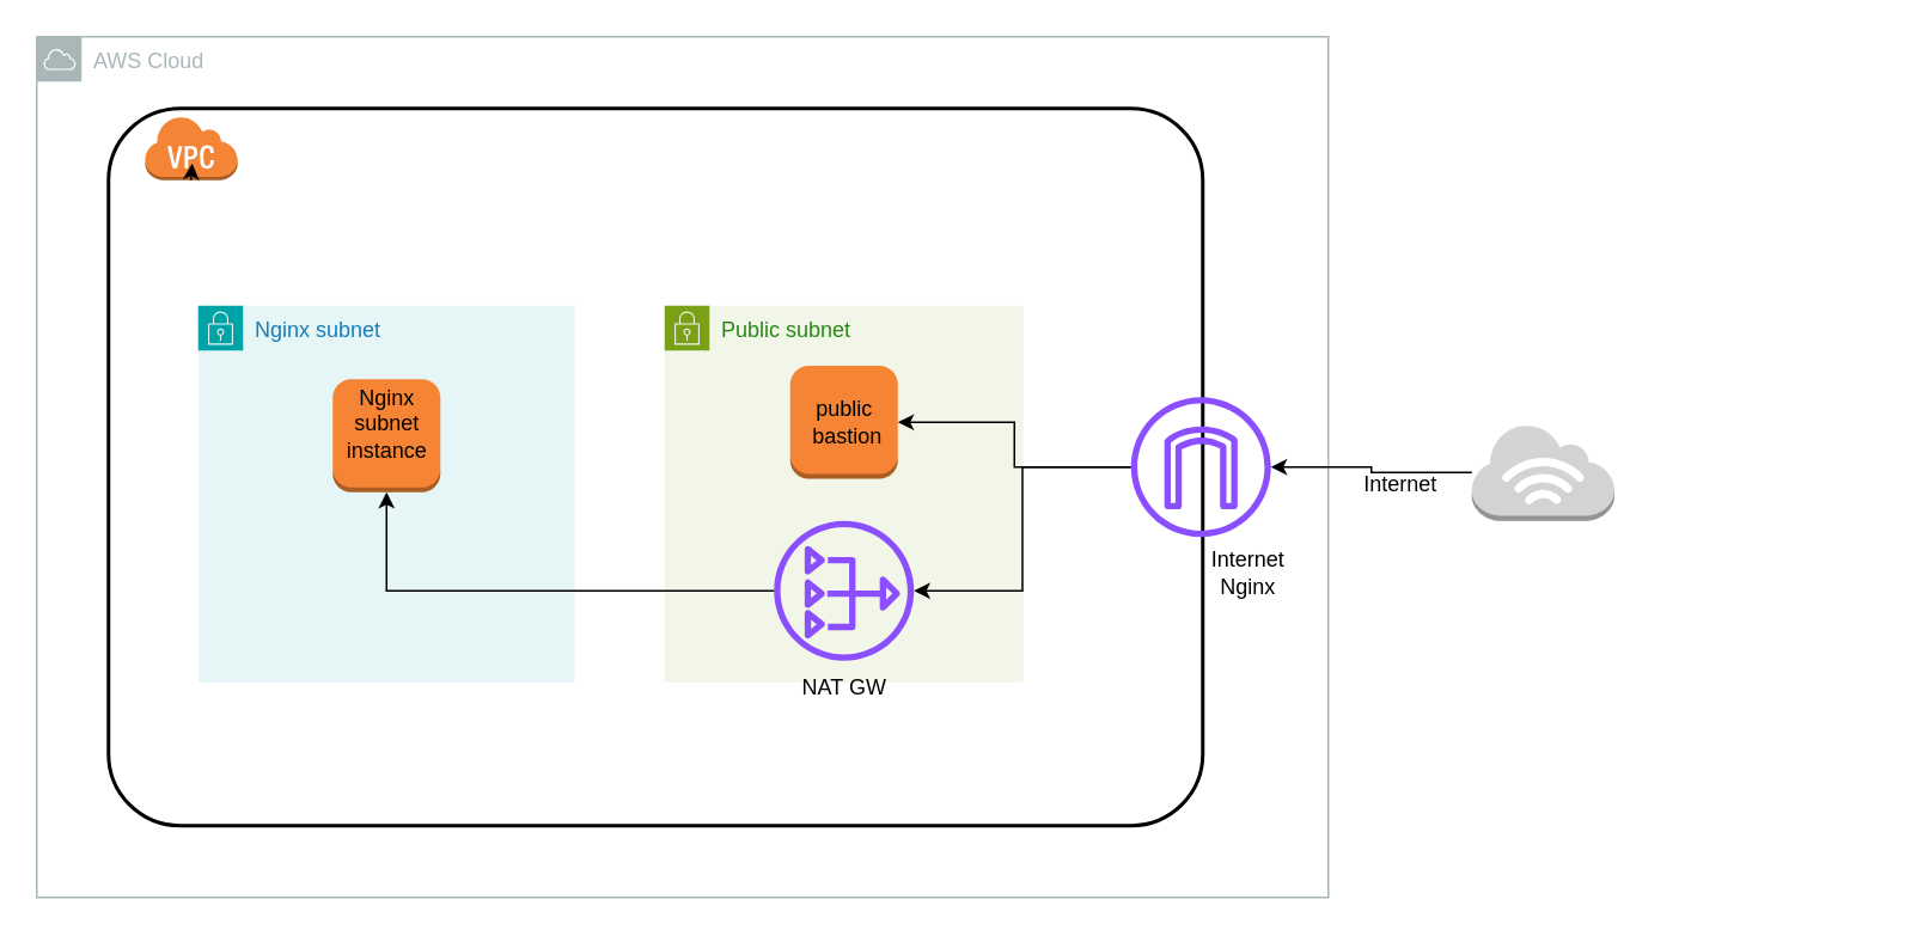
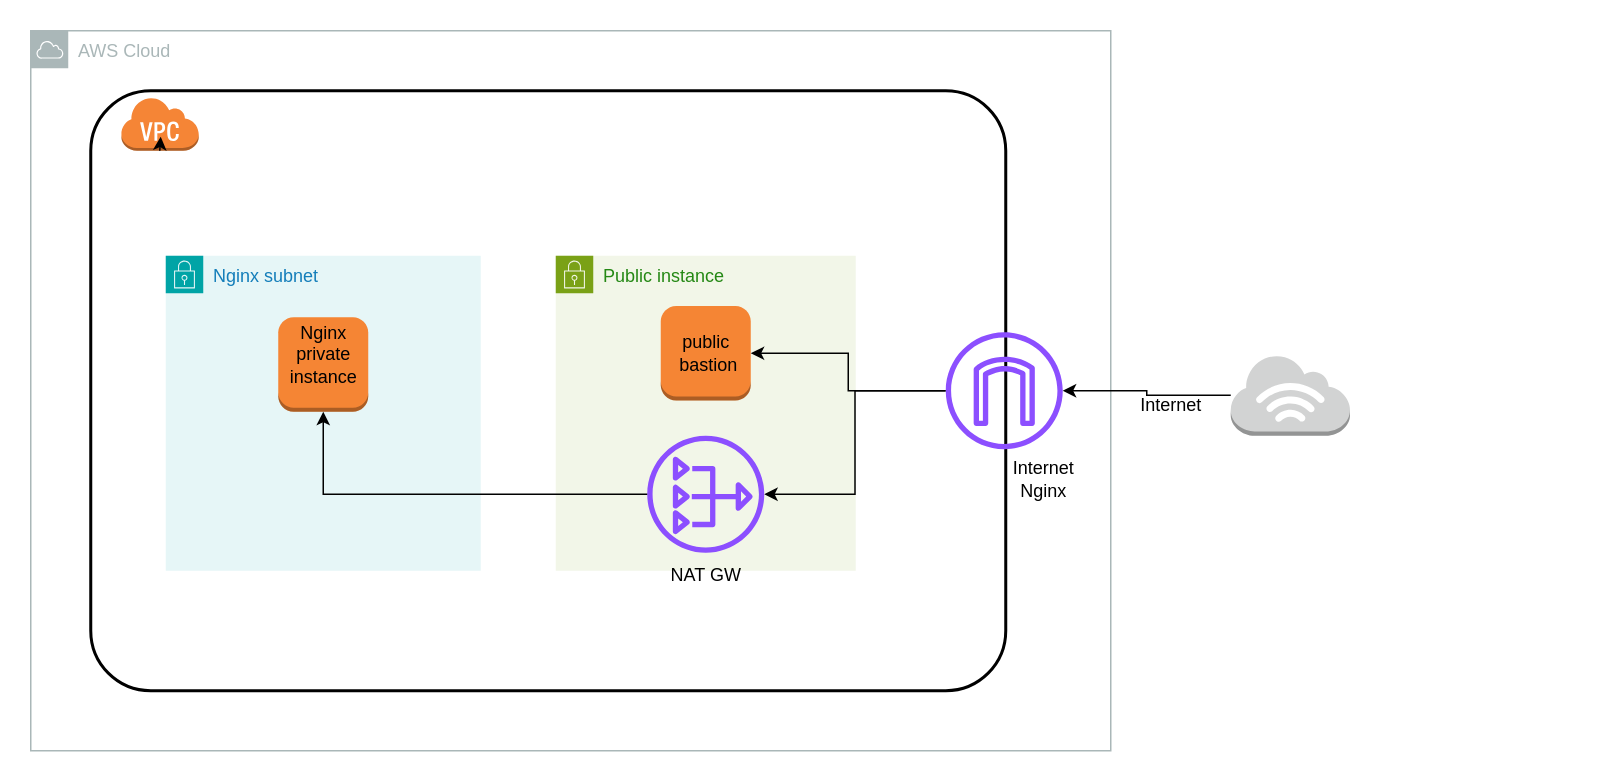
  <mxCell id="0" />
  <mxCell id="1" parent="0" />
  <mxCell id="2" style="edgeStyle=orthogonalEdgeStyle;rounded=0;orthogonalLoop=1;jettySize=auto;html=1;exitX=1;exitY=1;exitDx=0;exitDy=0;" edge="1" parent="1"><mxGeometry relative="1" as="geometry"><mxPoint x="1050" y="500" as="targetPoint" /><mxPoint x="1050" y="500" as="sourcePoint" /></mxGeometry></mxCell>
  <mxCell id="3" value="AWS Cloud" style="sketch=0;outlineConnect=0;gradientColor=none;html=1;whiteSpace=wrap;fontSize=12;fontStyle=0;shape=mxgraph.aws4.group;grIcon=mxgraph.aws4.group_aws_cloud;strokeColor=#AAB7B8;fillColor=none;verticalAlign=top;align=left;spacingLeft=30;fontColor=#AAB7B8;dashed=0;" vertex="1" parent="1"><mxGeometry x="20" y="20" width="720" height="480" as="geometry" /></mxCell>
  <mxCell id="4" value="" style="rounded=1;arcSize=10;dashed=0;fillColor=none;gradientColor=none;strokeWidth=2;" vertex="1" parent="1"><mxGeometry x="60" y="60" width="610" height="400" as="geometry" /></mxCell>
  <mxCell id="5" value="" style="dashed=0;html=1;shape=mxgraph.aws3.virtual_private_cloud;fillColor=#F58536;gradientColor=none;dashed=0;" vertex="1" parent="1"><mxGeometry x="80" y="64" width="52" height="36" as="geometry" /></mxCell>
- <mxCell id="6" value="Public subnet" style="points=[[0,0],[0.25,0],[0.5,0],[0.75,0],[1,0],[1,0.25],[1,0.5],[1,0.75],[1,1],[0.75,1],[0.5,1],[0.25,1],[0,1],[0,0.75],[0,0.5],[0,0.25]];outlineConnect=0;gradientColor=none;html=1;whiteSpace=wrap;fontSize=12;fontStyle=0;container=1;pointerEvents=0;collapsible=0;recursiveResize=0;shape=mxgraph.aws4.group;grIcon=mxgraph.aws4.group_security_group;grStroke=0;strokeColor=#7AA116;fillColor=#F2F6E8;verticalAlign=top;align=left;spacingLeft=30;fontColor=#248814;dashed=0;" vertex="1" parent="1"><mxGeometry x="370" y="170" width="200" height="210" as="geometry" /></mxCell>
+ <mxCell id="6" value="Public instance" style="points=[[0,0],[0.25,0],[0.5,0],[0.75,0],[1,0],[1,0.25],[1,0.5],[1,0.75],[1,1],[0.75,1],[0.5,1],[0.25,1],[0,1],[0,0.75],[0,0.5],[0,0.25]];outlineConnect=0;gradientColor=none;html=1;whiteSpace=wrap;fontSize=12;fontStyle=0;container=1;pointerEvents=0;collapsible=0;recursiveResize=0;shape=mxgraph.aws4.group;grIcon=mxgraph.aws4.group_security_group;grStroke=0;strokeColor=#7AA116;fillColor=#F2F6E8;verticalAlign=top;align=left;spacingLeft=30;fontColor=#248814;dashed=0;" vertex="1" parent="1"><mxGeometry x="370" y="170" width="200" height="210" as="geometry" /></mxCell>
  <mxCell id="7" value="" style="outlineConnect=0;dashed=0;verticalLabelPosition=bottom;verticalAlign=top;align=center;html=1;shape=mxgraph.aws3.instance;fillColor=#F58534;gradientColor=none;" vertex="1" parent="6"><mxGeometry x="70" y="33.5" width="60" height="63" as="geometry" /></mxCell>
  <mxCell id="8" value="public&lt;div&gt;&amp;nbsp;bastion&lt;/div&gt;" style="text;html=1;align=center;verticalAlign=middle;resizable=0;points=[];autosize=1;strokeColor=none;fillColor=none;" vertex="1" parent="6"><mxGeometry x="65" y="45" width="70" height="40" as="geometry" /></mxCell>
  <mxCell id="9" value="Nginx subnet" style="points=[[0,0],[0.25,0],[0.5,0],[0.75,0],[1,0],[1,0.25],[1,0.5],[1,0.75],[1,1],[0.75,1],[0.5,1],[0.25,1],[0,1],[0,0.75],[0,0.5],[0,0.25]];outlineConnect=0;gradientColor=none;html=1;whiteSpace=wrap;fontSize=12;fontStyle=0;container=1;pointerEvents=0;collapsible=0;recursiveResize=0;shape=mxgraph.aws4.group;grIcon=mxgraph.aws4.group_security_group;grStroke=0;strokeColor=#00A4A6;fillColor=#E6F6F7;verticalAlign=top;align=left;spacingLeft=30;fontColor=#147EBA;dashed=0;" vertex="1" parent="1"><mxGeometry x="110" y="170" width="210" height="210" as="geometry" /></mxCell>
  <mxCell id="10" value="" style="outlineConnect=0;dashed=0;verticalLabelPosition=bottom;verticalAlign=top;align=center;html=1;shape=mxgraph.aws3.instance;fillColor=#F58534;gradientColor=none;" vertex="1" parent="9"><mxGeometry x="75" y="41" width="60" height="63" as="geometry" /></mxCell>
- <mxCell id="11" value="Nginx&lt;br&gt;subnet&lt;br&gt;instance" style="text;html=1;align=center;verticalAlign=middle;resizable=0;points=[];autosize=1;strokeColor=none;fillColor=none;" vertex="1" parent="9"><mxGeometry x="70" y="36" width="70" height="60" as="geometry" /></mxCell>
+ <mxCell id="11" value="Nginx&lt;br&gt;private&lt;br&gt;instance" style="text;html=1;align=center;verticalAlign=middle;resizable=0;points=[];autosize=1;strokeColor=none;fillColor=none;" vertex="1" parent="9"><mxGeometry x="70" y="36" width="70" height="60" as="geometry" /></mxCell>
  <mxCell id="12" style="edgeStyle=orthogonalEdgeStyle;rounded=0;orthogonalLoop=1;jettySize=auto;html=1;" edge="1" parent="1" source="14" target="18"><mxGeometry relative="1" as="geometry" /></mxCell>
  <mxCell id="13" style="edgeStyle=orthogonalEdgeStyle;rounded=0;orthogonalLoop=1;jettySize=auto;html=1;" edge="1" parent="1" source="14" target="7"><mxGeometry relative="1" as="geometry" /></mxCell>
  <mxCell id="14" value="" style="sketch=0;outlineConnect=0;fontColor=#232F3E;gradientColor=none;fillColor=#8C4FFF;strokeColor=none;dashed=0;verticalLabelPosition=bottom;verticalAlign=top;align=center;html=1;fontSize=12;fontStyle=0;aspect=fixed;pointerEvents=1;shape=mxgraph.aws4.internet_gateway;" vertex="1" parent="1"><mxGeometry x="630" y="221" width="78" height="78" as="geometry" /></mxCell>
  <mxCell id="15" style="edgeStyle=orthogonalEdgeStyle;rounded=0;orthogonalLoop=1;jettySize=auto;html=1;" edge="1" parent="1" source="16" target="14"><mxGeometry relative="1" as="geometry" /></mxCell>
  <mxCell id="16" value="" style="outlineConnect=0;dashed=0;verticalLabelPosition=bottom;verticalAlign=top;align=center;html=1;shape=mxgraph.aws3.internet_3;fillColor=#D2D3D3;gradientColor=none;" vertex="1" parent="1"><mxGeometry x="820" y="236" width="79.5" height="54" as="geometry" /></mxCell>
  <mxCell id="17" style="edgeStyle=orthogonalEdgeStyle;rounded=0;orthogonalLoop=1;jettySize=auto;html=1;exitX=0.5;exitY=1;exitDx=0;exitDy=0;exitPerimeter=0;entryX=0.512;entryY=0.739;entryDx=0;entryDy=0;entryPerimeter=0;" edge="1" parent="1" source="5" target="5"><mxGeometry relative="1" as="geometry" /></mxCell>
  <mxCell id="18" value="" style="sketch=0;outlineConnect=0;fontColor=#232F3E;gradientColor=none;fillColor=#8C4FFF;strokeColor=none;dashed=0;verticalLabelPosition=bottom;verticalAlign=top;align=center;html=1;fontSize=12;fontStyle=0;aspect=fixed;pointerEvents=1;shape=mxgraph.aws4.nat_gateway;" vertex="1" parent="1"><mxGeometry x="431" y="290" width="78" height="78" as="geometry" /></mxCell>
  <mxCell id="19" style="edgeStyle=orthogonalEdgeStyle;rounded=0;orthogonalLoop=1;jettySize=auto;html=1;entryX=0.5;entryY=1;entryDx=0;entryDy=0;entryPerimeter=0;" edge="1" parent="1" source="18" target="10"><mxGeometry relative="1" as="geometry" /></mxCell>
  <mxCell id="20" value="NAT GW" style="text;html=1;align=center;verticalAlign=middle;resizable=0;points=[];autosize=1;strokeColor=none;fillColor=none;" vertex="1" parent="1"><mxGeometry x="435" y="368" width="70" height="30" as="geometry" /></mxCell>
  <mxCell id="21" value="Internet&lt;br&gt;Nginx" style="text;html=1;align=center;verticalAlign=middle;resizable=0;points=[];autosize=1;strokeColor=none;fillColor=none;" vertex="1" parent="1"><mxGeometry x="660" y="299" width="70" height="40" as="geometry" /></mxCell>
  <mxCell id="22" value="I&lt;span style=&quot;background-color: initial;&quot;&gt;nternet&lt;/span&gt;" style="text;html=1;align=center;verticalAlign=middle;resizable=0;points=[];autosize=1;strokeColor=none;fillColor=none;" vertex="1" parent="1"><mxGeometry x="749.75" y="255" width="60" height="30" as="geometry" /></mxCell>
